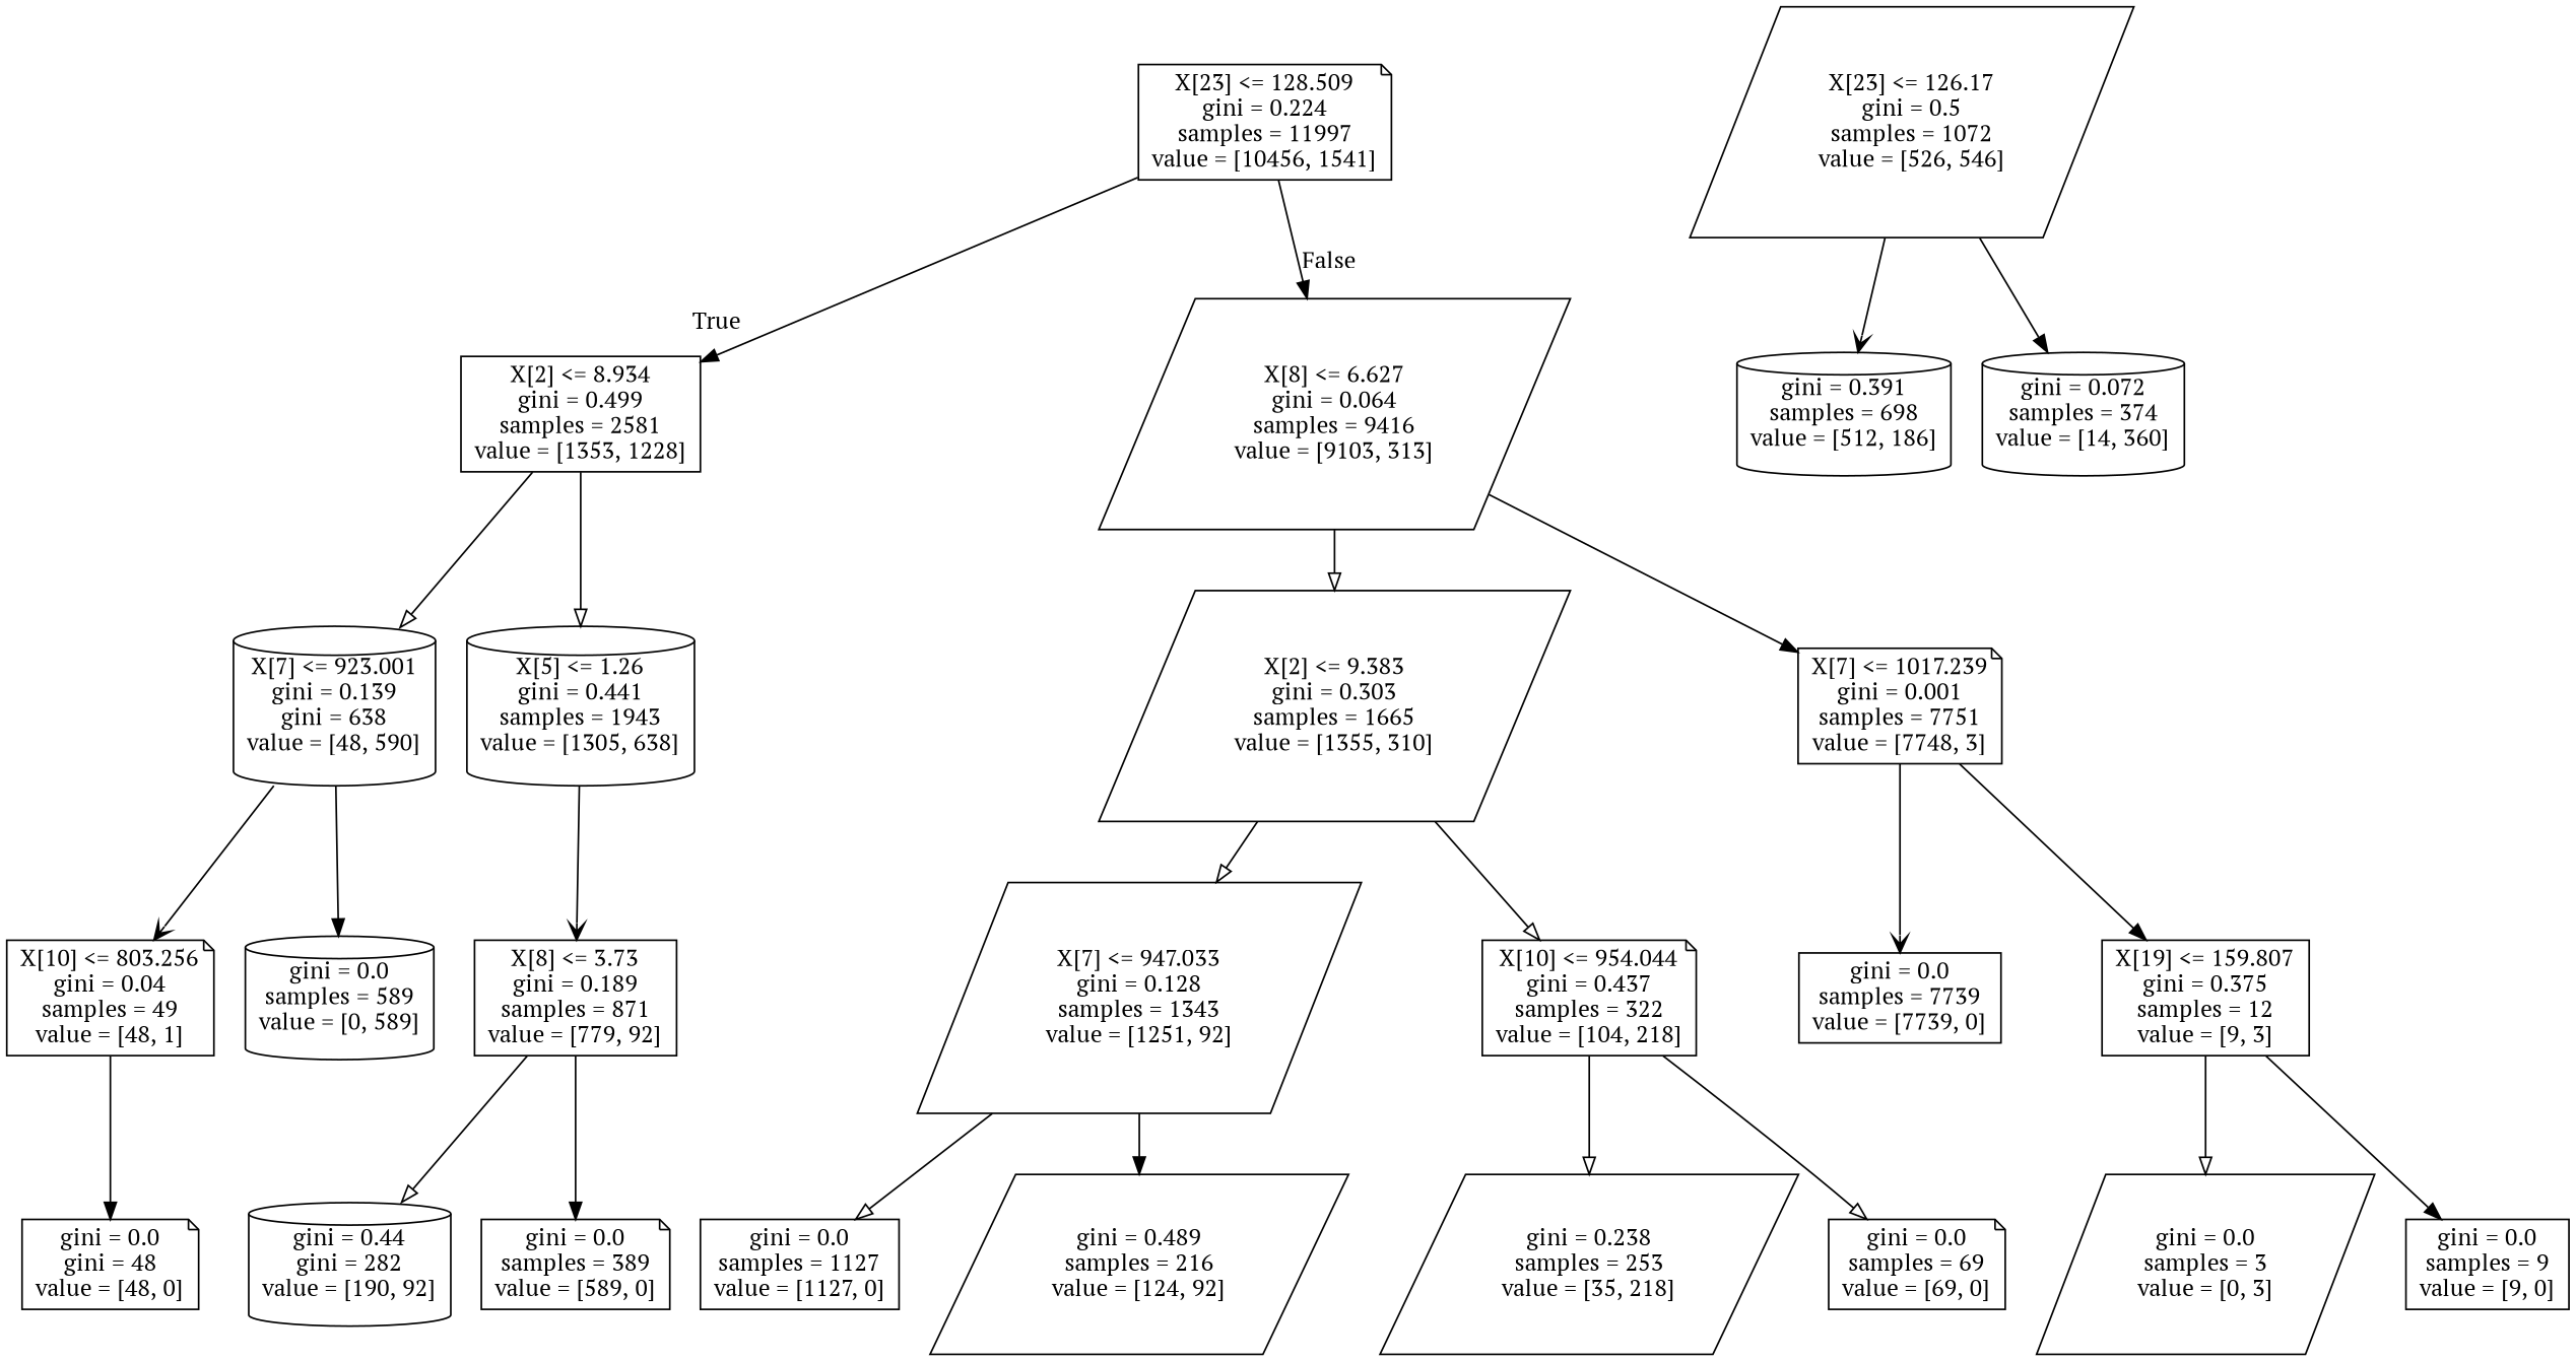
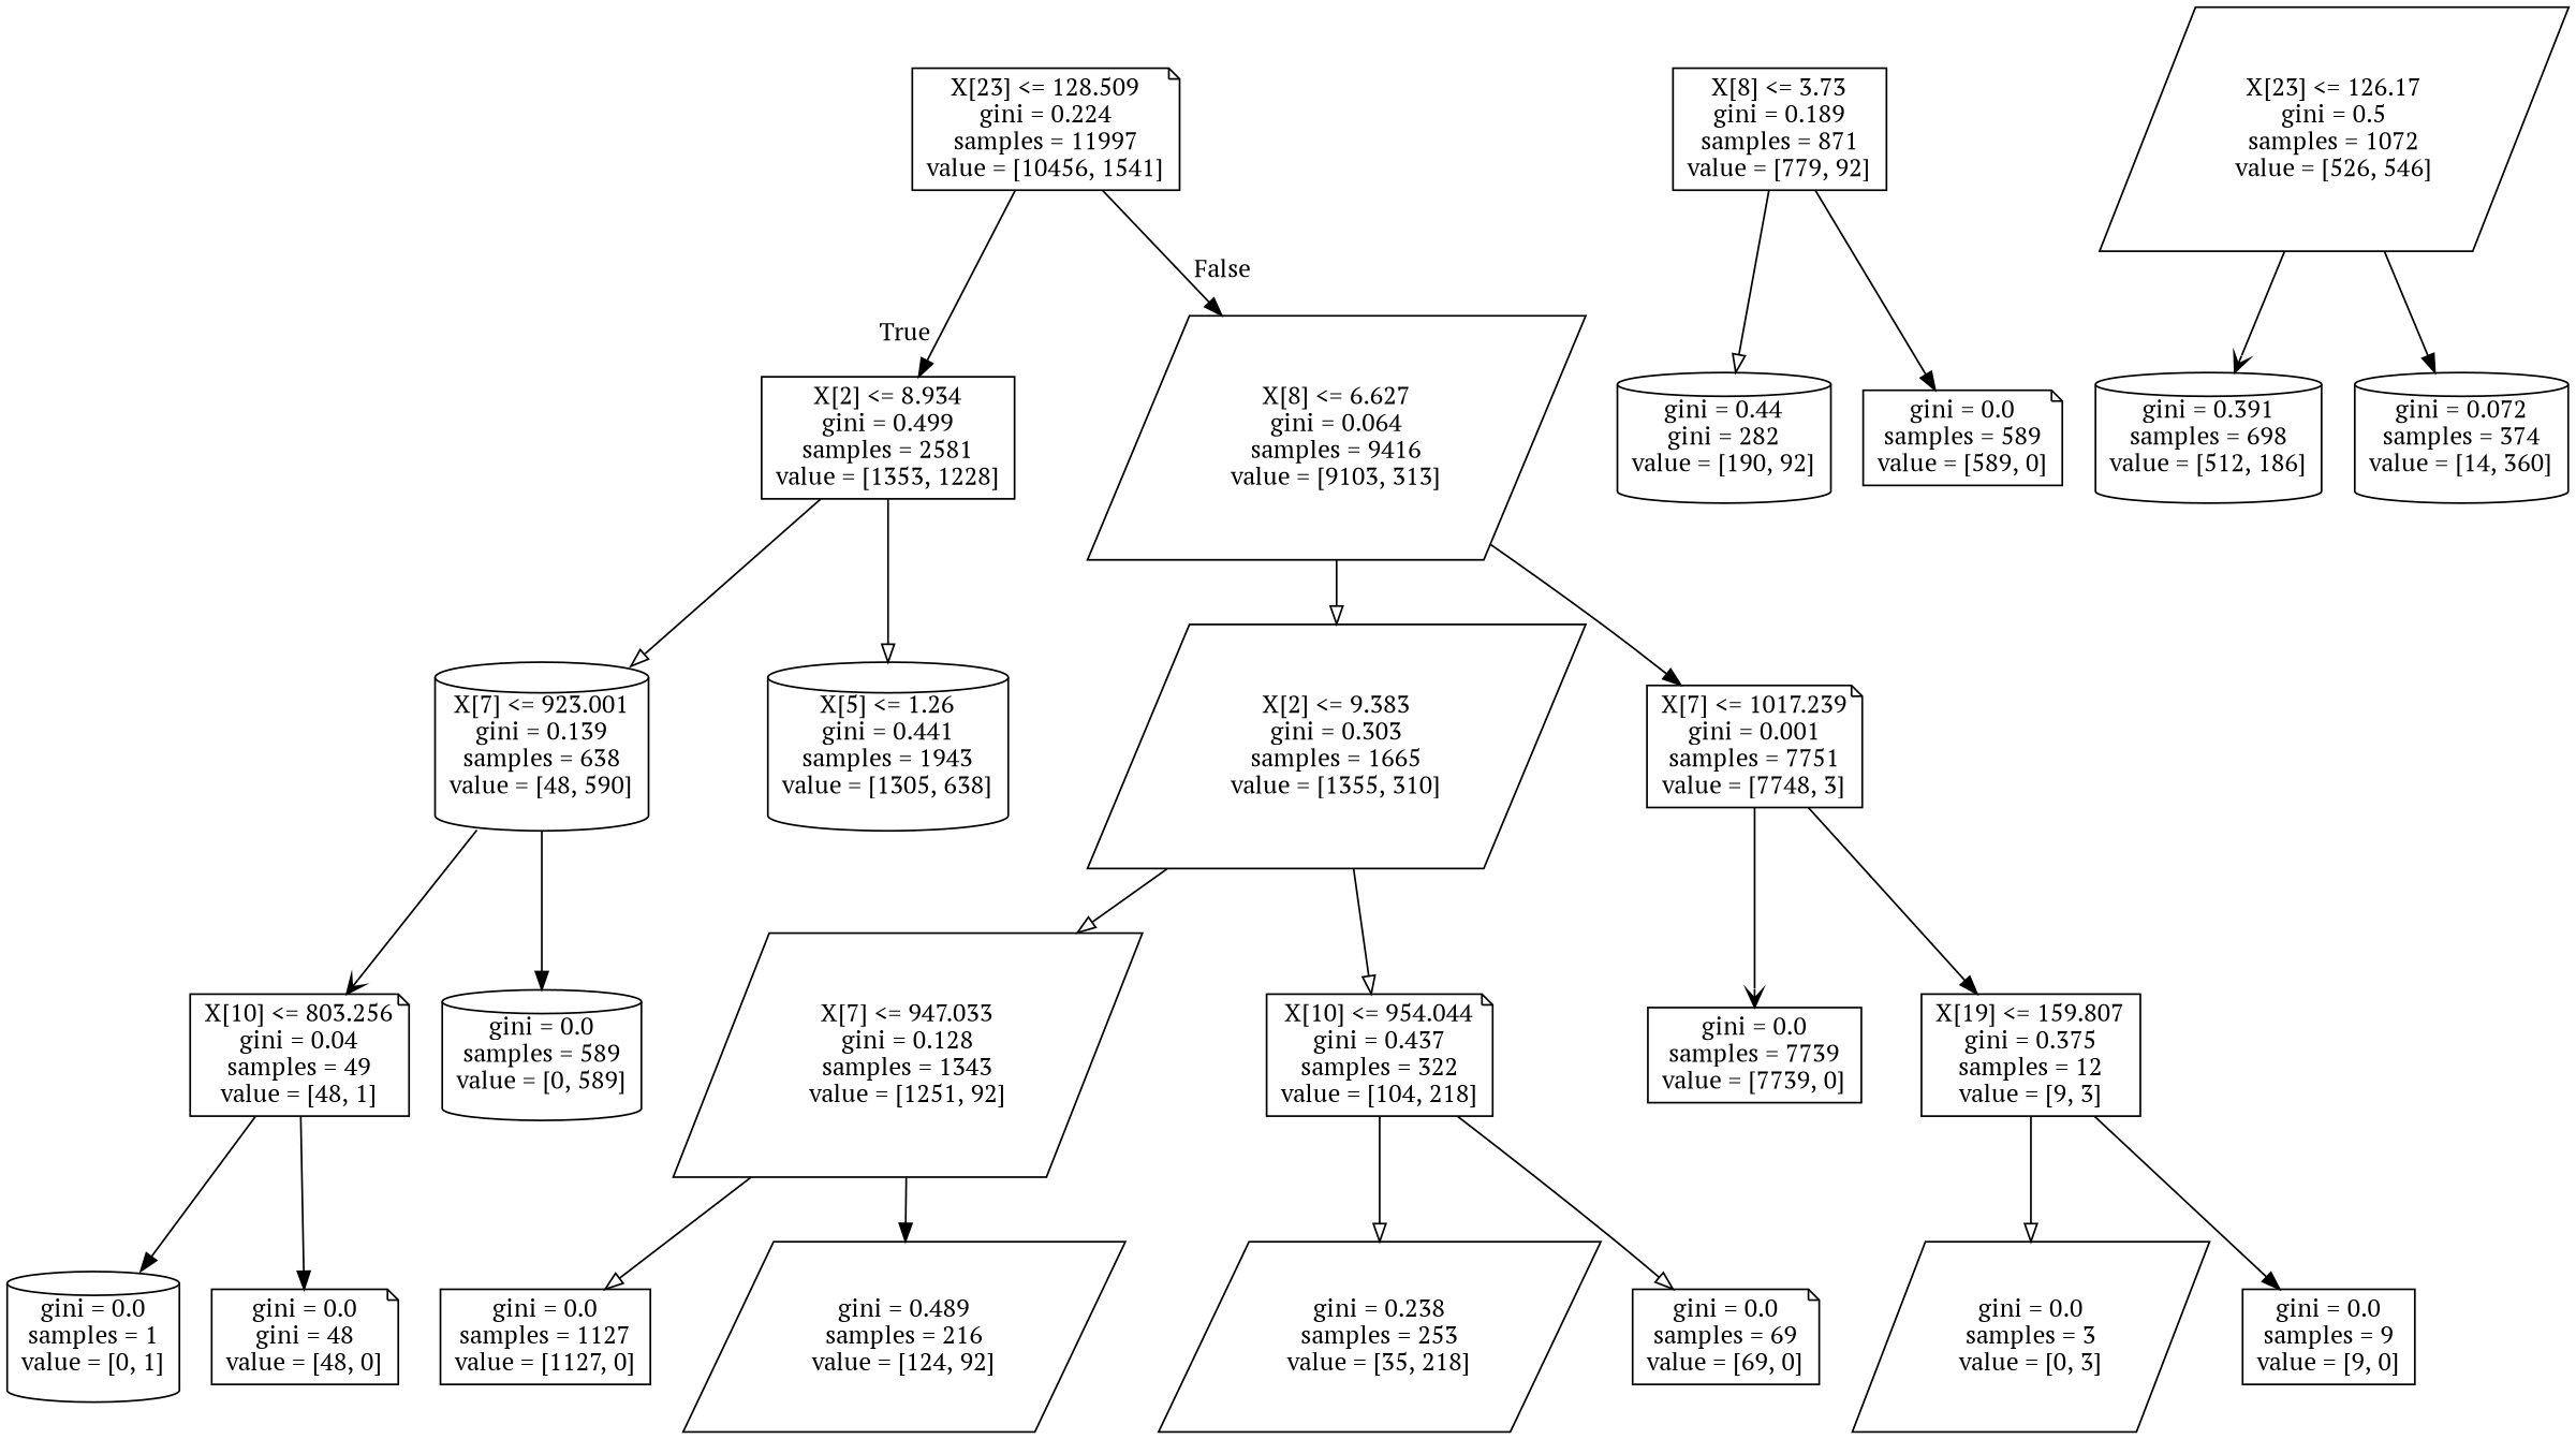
  digraph {
    fontname="PT Serif"
    node [fontname="PT Serif" shape=note]
    edge [arrowhead=normal fontname="PT Serif"]
    n1 [label="X[23] <= 128.509\ngini = 0.224\nsamples = 11997\nvalue = [10456, 1541]"]
    n2 [label="X[2] <= 8.934\ngini = 0.499\nsamples = 2581\nvalue = [1353, 1228]" shape=box]
    n3 [label="X[8] <= 6.627\ngini = 0.064\nsamples = 9416\nvalue = [9103, 313]" shape=parallelogram]
-   n4 [label="X[7] <= 923.001\ngini = 0.139\ngini = 638\nvalue = [48, 590]" shape=cylinder]
+   n4 [label="X[7] <= 923.001\ngini = 0.139\nsamples = 638\nvalue = [48, 590]" shape=cylinder]
    n5 [label="X[5] <= 1.26\ngini = 0.441\nsamples = 1943\nvalue = [1305, 638]" shape=cylinder]
    n6 [label="X[2] <= 9.383\ngini = 0.303\nsamples = 1665\nvalue = [1355, 310]" shape=parallelogram]
    n7 [label="X[7] <= 1017.239\ngini = 0.001\nsamples = 7751\nvalue = [7748, 3]"]
    n8 [label="X[10] <= 803.256\ngini = 0.04\nsamples = 49\nvalue = [48, 1]"]
    n9 [label="gini = 0.0\nsamples = 589\nvalue = [0, 589]" shape=cylinder]
    n10 [label="X[8] <= 3.73\ngini = 0.189\nsamples = 871\nvalue = [779, 92]" shape=box]
+   n11 [label="gini = 0.0\nsamples = 1\nvalue = [0, 1]" shape=cylinder]
    n12 [label="gini = 0.0\ngini = 48\nvalue = [48, 0]"]
    n13 [label="X[23] <= 126.17\ngini = 0.5\nsamples = 1072\nvalue = [526, 546]" shape=parallelogram]
    n14 [label="gini = 0.391\nsamples = 698\nvalue = [512, 186]" shape=cylinder]
    n15 [label="gini = 0.072\nsamples = 374\nvalue = [14, 360]" shape=cylinder]
    n16 [label="gini = 0.44\ngini = 282\nvalue = [190, 92]" shape=cylinder]
-   n17 [label="gini = 0.0\nsamples = 389\nvalue = [589, 0]"]
+   n17 [label="gini = 0.0\nsamples = 589\nvalue = [589, 0]"]
    n18 [label="X[7] <= 947.033\ngini = 0.128\nsamples = 1343\nvalue = [1251, 92]" shape=parallelogram]
    n19 [label="X[10] <= 954.044\ngini = 0.437\nsamples = 322\nvalue = [104, 218]"]
    n20 [label="gini = 0.0\nsamples = 7739\nvalue = [7739, 0]" shape=box]
    n21 [label="X[19] <= 159.807\ngini = 0.375\nsamples = 12\nvalue = [9, 3]" shape=box]
    n22 [label="gini = 0.0\nsamples = 1127\nvalue = [1127, 0]" shape=box]
    n23 [label="gini = 0.489\nsamples = 216\nvalue = [124, 92]" shape=parallelogram]
    n24 [label="gini = 0.238\nsamples = 253\nvalue = [35, 218]" shape=parallelogram]
    n25 [label="gini = 0.0\nsamples = 69\nvalue = [69, 0]"]
    n26 [label="gini = 0.0\nsamples = 3\nvalue = [0, 3]" shape=parallelogram]
    n27 [label="gini = 0.0\nsamples = 9\nvalue = [9, 0]" shape=box]
    n1 -> n2 [headlabel=True labelangle=45 labeldistance=2.5]
    n1 -> n3 [headlabel=False labelangle=-45 labeldistance=2.5]
    n2 -> n4 [arrowhead=onormal]
    n2 -> n5 [arrowhead=onormal]
    n3 -> n6 [arrowhead=onormal]
    n3 -> n7
    n4 -> n8 [arrowhead=vee]
    n4 -> n9
-   n5 -> n10 [arrowhead=vee]
    n6 -> n18 [arrowhead=onormal]
    n6 -> n19 [arrowhead=onormal]
    n7 -> n20 [arrowhead=vee]
    n7 -> n21
+   n8 -> n11
    n8 -> n12
    n10 -> n16 [arrowhead=onormal]
    n10 -> n17
    n13 -> n14 [arrowhead=vee]
    n13 -> n15
    n18 -> n22 [arrowhead=onormal]
    n18 -> n23
    n19 -> n24 [arrowhead=onormal]
    n19 -> n25 [arrowhead=onormal]
    n21 -> n26 [arrowhead=onormal]
    n21 -> n27
  }
